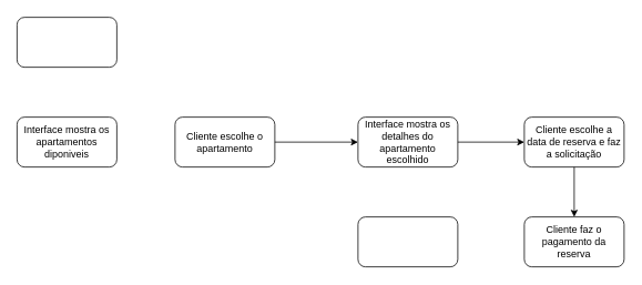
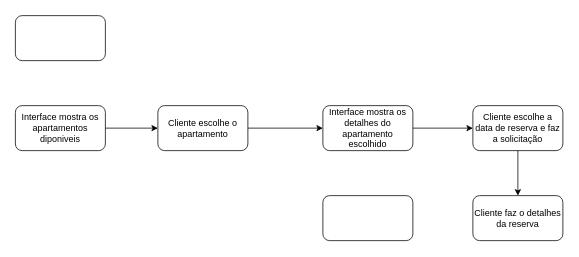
  <mxCell id="0" />
  <mxCell id="1" parent="0" />
  <mxCell id="2" value="" style="rounded=1;whiteSpace=wrap;html=1;" vertex="1" parent="1"><mxGeometry x="20" y="140" width="120" height="60" as="geometry" /></mxCell>
+ <mxCell id="3" style="edgeStyle=orthogonalEdgeStyle;rounded=0;orthogonalLoop=1;jettySize=auto;html=1;exitX=1;exitY=0.5;exitDx=0;exitDy=0;entryX=0;entryY=0.5;entryDx=0;entryDy=0;" edge="1" parent="1" source="4" target="7"><mxGeometry relative="1" as="geometry" /></mxCell>
  <mxCell id="4" value="Interface mostra os apartamentos diponiveis" style="text;html=1;align=center;verticalAlign=middle;whiteSpace=wrap;rounded=0;" vertex="1" parent="1"><mxGeometry x="20" y="140" width="120" height="60" as="geometry" /></mxCell>
  <mxCell id="5" value="" style="rounded=1;whiteSpace=wrap;html=1;" vertex="1" parent="1"><mxGeometry x="210" y="140" width="120" height="60" as="geometry" /></mxCell>
  <mxCell id="6" style="edgeStyle=orthogonalEdgeStyle;rounded=0;orthogonalLoop=1;jettySize=auto;html=1;exitX=1;exitY=0.5;exitDx=0;exitDy=0;entryX=0;entryY=0.5;entryDx=0;entryDy=0;" edge="1" parent="1" source="7" target="8"><mxGeometry relative="1" as="geometry" /></mxCell>
  <mxCell id="7" value="Cliente escolhe o apartamento" style="text;html=1;align=center;verticalAlign=middle;whiteSpace=wrap;rounded=0;" vertex="1" parent="1"><mxGeometry x="210" y="140" width="120" height="60" as="geometry" /></mxCell>
  <mxCell id="8" value="" style="rounded=1;whiteSpace=wrap;html=1;" vertex="1" parent="1"><mxGeometry x="430" y="140" width="120" height="60" as="geometry" /></mxCell>
  <mxCell id="9" style="edgeStyle=orthogonalEdgeStyle;rounded=0;orthogonalLoop=1;jettySize=auto;html=1;exitX=1;exitY=0.5;exitDx=0;exitDy=0;" edge="1" parent="1" source="10" target="13"><mxGeometry relative="1" as="geometry" /></mxCell>
  <mxCell id="10" value="Interface mostra os detalhes do apartamento escolhido" style="text;html=1;align=center;verticalAlign=middle;whiteSpace=wrap;rounded=0;" vertex="1" parent="1"><mxGeometry x="430" y="140" width="120" height="60" as="geometry" /></mxCell>
  <mxCell id="11" value="" style="rounded=1;whiteSpace=wrap;html=1;" vertex="1" parent="1"><mxGeometry x="630" y="140" width="120" height="60" as="geometry" /></mxCell>
  <mxCell id="12" style="edgeStyle=orthogonalEdgeStyle;rounded=0;orthogonalLoop=1;jettySize=auto;html=1;exitX=0.5;exitY=1;exitDx=0;exitDy=0;entryX=0.5;entryY=0;entryDx=0;entryDy=0;" edge="1" parent="1" source="13" target="17"><mxGeometry relative="1" as="geometry" /></mxCell>
  <mxCell id="13" value="Cliente escolhe a data de reserva e faz a solicitação" style="text;html=1;align=center;verticalAlign=middle;whiteSpace=wrap;rounded=0;" vertex="1" parent="1"><mxGeometry x="630" y="140" width="120" height="60" as="geometry" /></mxCell>
  <mxCell id="14" value="" style="rounded=1;whiteSpace=wrap;html=1;" vertex="1" parent="1"><mxGeometry x="430" y="260" width="120" height="60" as="geometry" /></mxCell>
  <mxCell id="15" value="" style="rounded=1;whiteSpace=wrap;html=1;" vertex="1" parent="1"><mxGeometry x="20" y="20" width="120" height="60" as="geometry" /></mxCell>
  <mxCell id="16" value="" style="rounded=1;whiteSpace=wrap;html=1;" vertex="1" parent="1"><mxGeometry x="630" y="260" width="120" height="60" as="geometry" /></mxCell>
- <mxCell id="17" value="Cliente faz o pagamento da reserva" style="text;html=1;align=center;verticalAlign=middle;whiteSpace=wrap;rounded=0;" vertex="1" parent="1"><mxGeometry x="630" y="260" width="120" height="60" as="geometry" /></mxCell>
+ <mxCell id="17" value="Cliente faz o detalhes da reserva" style="text;html=1;align=center;verticalAlign=middle;whiteSpace=wrap;rounded=0;" vertex="1" parent="1"><mxGeometry x="630" y="260" width="120" height="60" as="geometry" /></mxCell>
